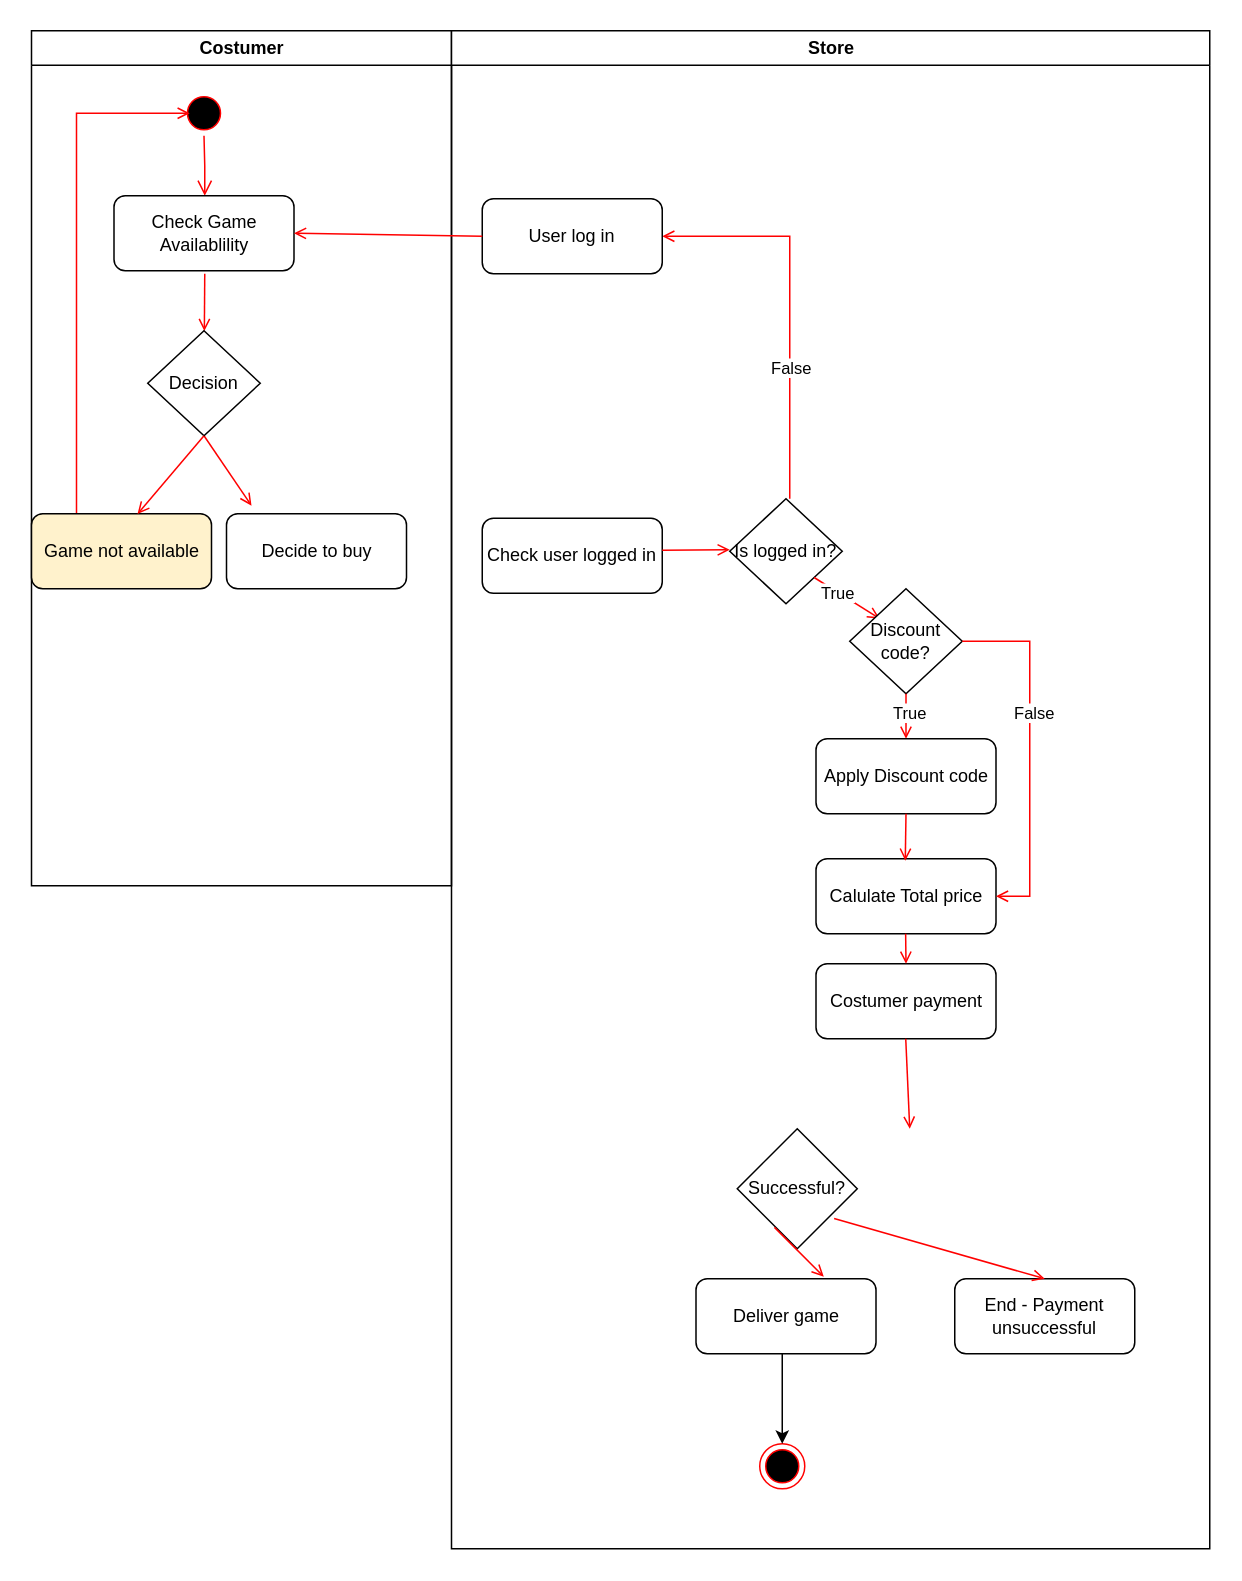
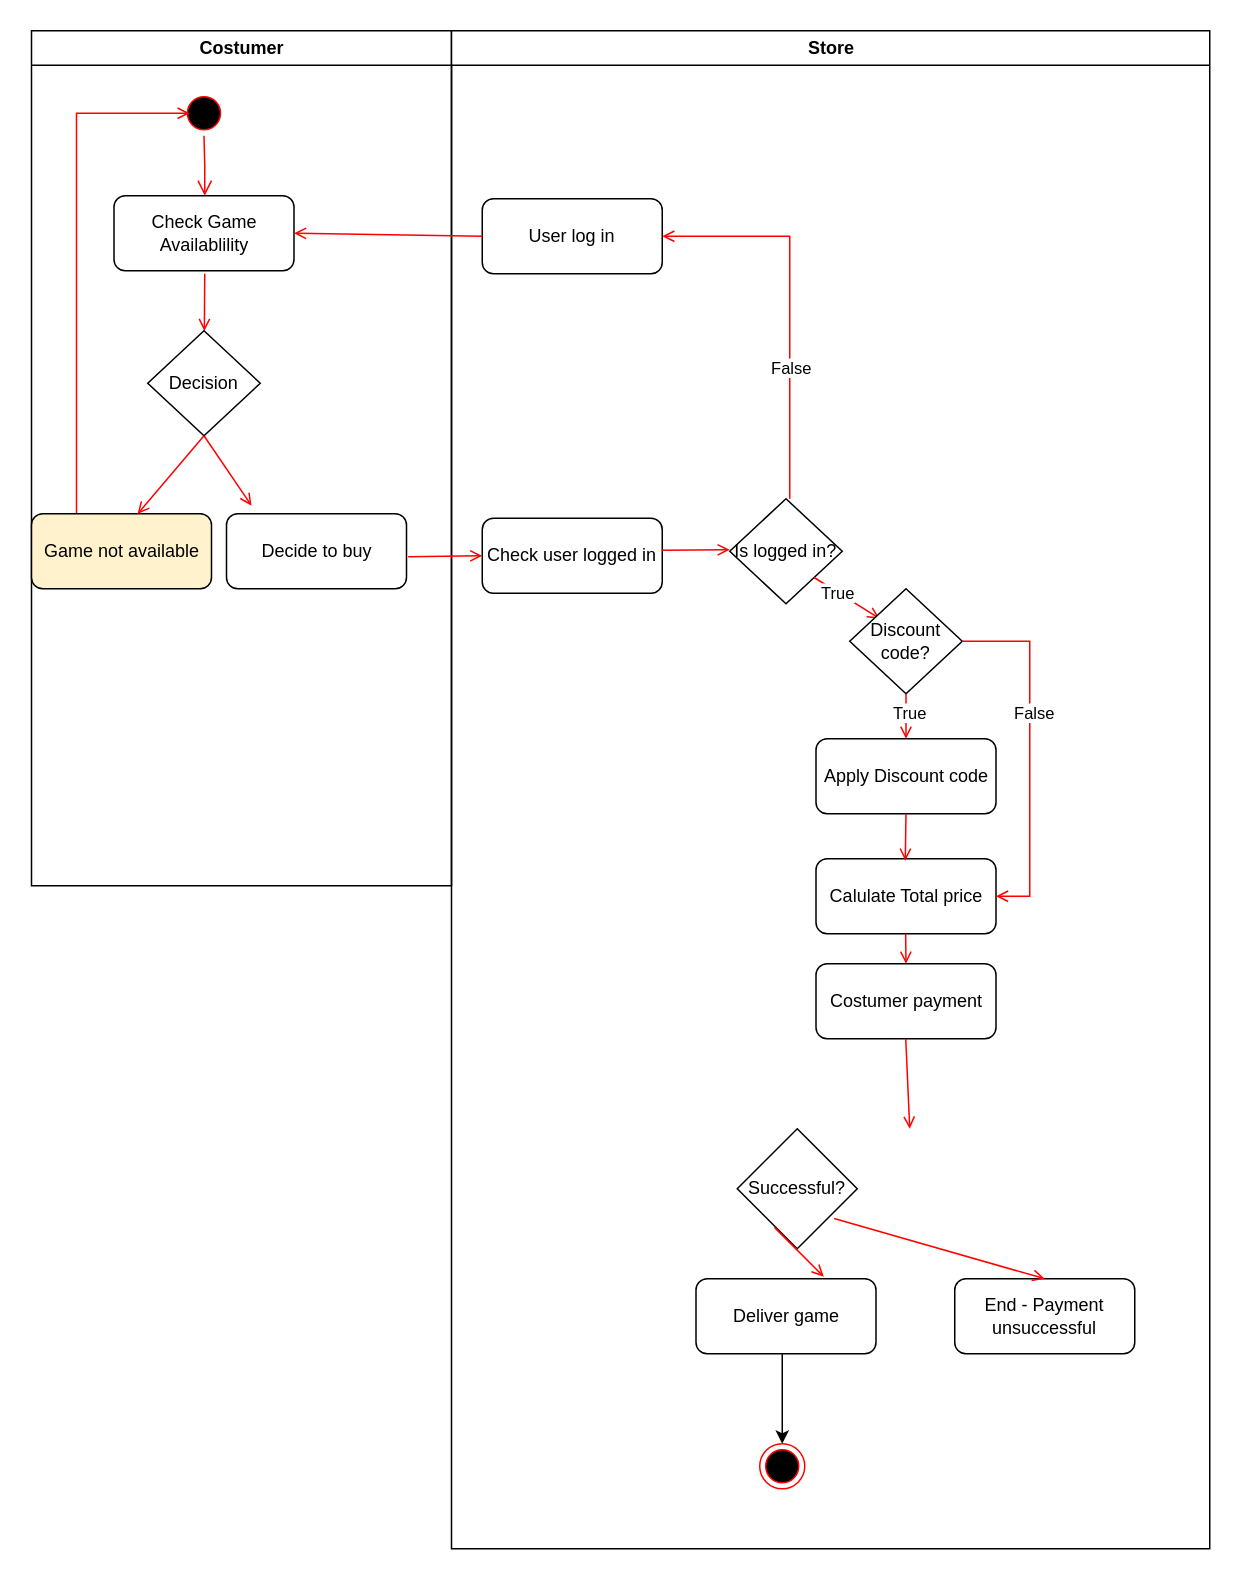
  <mxCell id="0" />
  <mxCell id="1" parent="0" />
  <mxCell id="2" value="Costumer" style="swimlane;whiteSpace=wrap" parent="1" vertex="1"><mxGeometry x="20.5" y="20" width="280" height="570" as="geometry" /></mxCell>
  <mxCell id="3" value="" style="ellipse;shape=startState;fillColor=#000000;strokeColor=#ff0000;" parent="2" vertex="1"><mxGeometry x="100" y="40" width="30" height="30" as="geometry" /></mxCell>
  <mxCell id="4" value="" style="edgeStyle=elbowEdgeStyle;elbow=horizontal;verticalAlign=bottom;endArrow=open;endSize=8;strokeColor=#FF0000;endFill=1;rounded=0" parent="2" source="9" edge="1"><mxGeometry x="100" y="40" as="geometry"><mxPoint x="115.5" y="110" as="targetPoint" /></mxGeometry></mxCell>
  <mxCell id="5" value="" style="endArrow=open;strokeColor=#FF0000;endFill=1;rounded=0" parent="2" source="11" edge="1"><mxGeometry relative="1" as="geometry"><mxPoint x="115" y="160" as="sourcePoint" /><mxPoint x="115" y="220" as="targetPoint" /></mxGeometry></mxCell>
  <mxCell id="6" value="" style="endArrow=open;strokeColor=#FF0000;endFill=1;rounded=0;entryX=0.139;entryY=-0.108;entryDx=0;entryDy=0;entryPerimeter=0;" parent="2" target="43" edge="1"><mxGeometry relative="1" as="geometry"><mxPoint x="115" y="270" as="sourcePoint" /><mxPoint x="115" y="325" as="targetPoint" /></mxGeometry></mxCell>
  <mxCell id="7" value="" style="edgeStyle=elbowEdgeStyle;elbow=horizontal;strokeColor=#FF0000;endArrow=open;endFill=1;rounded=0;exitX=0.25;exitY=0;exitDx=0;exitDy=0;" parent="2" source="12" edge="1"><mxGeometry width="100" height="100" relative="1" as="geometry"><mxPoint x="60" y="350" as="sourcePoint" /><mxPoint x="105.5" y="55" as="targetPoint" /><Array as="points"><mxPoint x="30" y="250" /></Array></mxGeometry></mxCell>
  <mxCell id="8" value="" style="edgeStyle=elbowEdgeStyle;elbow=horizontal;verticalAlign=bottom;endArrow=open;endSize=8;strokeColor=#FF0000;endFill=1;rounded=0" edge="1" parent="2" source="3" target="9"><mxGeometry x="100" y="40" as="geometry"><mxPoint x="280" y="238" as="targetPoint" /><mxPoint x="279.5" y="198" as="sourcePoint" /></mxGeometry></mxCell>
  <mxCell id="9" value="Check Game Availablility" style="rounded=1;whiteSpace=wrap;html=1;" vertex="1" parent="2"><mxGeometry x="55" y="110" width="120" height="50" as="geometry" /></mxCell>
  <mxCell id="10" value="" style="endArrow=open;strokeColor=#FF0000;endFill=1;rounded=0" edge="1" parent="2" target="11"><mxGeometry relative="1" as="geometry"><mxPoint x="115.5" y="162" as="sourcePoint" /><mxPoint x="279.5" y="348" as="targetPoint" /></mxGeometry></mxCell>
  <mxCell id="11" value="Decision" style="rhombus;whiteSpace=wrap;html=1;" vertex="1" parent="2"><mxGeometry x="77.5" y="200" width="75" height="70" as="geometry" /></mxCell>
  <mxCell id="12" value="Game not available" style="rounded=1;whiteSpace=wrap;html=1;fillColor=#fff2cc;" vertex="1" parent="2"><mxGeometry y="322" width="120" height="50" as="geometry" /></mxCell>
  <mxCell id="13" value="" style="endArrow=open;strokeColor=#FF0000;endFill=1;rounded=0;entryX=0.589;entryY=0.004;entryDx=0;entryDy=0;exitX=0.5;exitY=1;exitDx=0;exitDy=0;entryPerimeter=0;" edge="1" parent="2" source="11" target="12"><mxGeometry relative="1" as="geometry"><mxPoint x="69" y="259" as="sourcePoint" /><mxPoint x="120" y="311" as="targetPoint" /></mxGeometry></mxCell>
  <mxCell id="14" value="Store" style="swimlane;whiteSpace=wrap" parent="1" vertex="1"><mxGeometry x="300.5" y="20" width="505.5" height="1012" as="geometry" /></mxCell>
  <mxCell id="15" value="Check user logged in" style="rounded=1;whiteSpace=wrap;html=1;" vertex="1" parent="14"><mxGeometry x="20.5" y="325" width="120" height="50" as="geometry" /></mxCell>
  <mxCell id="16" value="" style="ellipse;shape=endState;fillColor=#000000;strokeColor=#ff0000" parent="14" vertex="1"><mxGeometry x="205.5" y="942" width="30" height="30" as="geometry" /></mxCell>
  <mxCell id="17" value="Is logged in?" style="rhombus;whiteSpace=wrap;html=1;" vertex="1" parent="14"><mxGeometry x="185.5" y="312" width="75" height="70" as="geometry" /></mxCell>
  <mxCell id="18" value="" style="endArrow=open;strokeColor=#FF0000;endFill=1;rounded=0;exitX=1;exitY=0.5;exitDx=0;exitDy=0;" edge="1" parent="14"><mxGeometry relative="1" as="geometry"><mxPoint x="140.5" y="346.29" as="sourcePoint" /><mxPoint x="185.5" y="346" as="targetPoint" /></mxGeometry></mxCell>
  <mxCell id="19" value="" style="endArrow=open;strokeColor=#FF0000;endFill=1;rounded=0;entryX=1;entryY=0.5;entryDx=0;entryDy=0;" edge="1" parent="14" target="23"><mxGeometry relative="1" as="geometry"><mxPoint x="225.5" y="312" as="sourcePoint" /><mxPoint x="235.5" y="132" as="targetPoint" /><Array as="points"><mxPoint x="225.5" y="137" /></Array></mxGeometry></mxCell>
  <mxCell id="20" value="False" style="edgeLabel;html=1;align=center;verticalAlign=middle;resizable=0;points=[];" vertex="1" connectable="0" parent="19"><mxGeometry x="-0.32" relative="1" as="geometry"><mxPoint as="offset" /></mxGeometry></mxCell>
  <mxCell id="21" value="" style="endArrow=open;strokeColor=#FF0000;endFill=1;rounded=0;exitX=1;exitY=1;exitDx=0;exitDy=0;" edge="1" parent="14" source="17"><mxGeometry relative="1" as="geometry"><mxPoint x="260.5" y="404.78" as="sourcePoint" /><mxPoint x="285.5" y="392" as="targetPoint" /></mxGeometry></mxCell>
  <mxCell id="22" value="True" style="edgeLabel;html=1;align=center;verticalAlign=middle;resizable=0;points=[];" vertex="1" connectable="0" parent="21"><mxGeometry x="-0.32" relative="1" as="geometry"><mxPoint as="offset" /></mxGeometry></mxCell>
  <mxCell id="23" value="User log in" style="rounded=1;whiteSpace=wrap;html=1;" vertex="1" parent="14"><mxGeometry x="20.5" y="112" width="120" height="50" as="geometry" /></mxCell>
  <mxCell id="24" value="Discount code?" style="rhombus;whiteSpace=wrap;html=1;" vertex="1" parent="14"><mxGeometry x="265.5" y="372" width="75" height="70" as="geometry" /></mxCell>
  <mxCell id="25" value="" style="endArrow=open;strokeColor=#FF0000;endFill=1;rounded=0;exitX=0.5;exitY=1;exitDx=0;exitDy=0;entryX=0.5;entryY=0;entryDx=0;entryDy=0;" edge="1" parent="14" source="24" target="27"><mxGeometry relative="1" as="geometry"><mxPoint x="215.5" y="472.29" as="sourcePoint" /><mxPoint x="260.5" y="472" as="targetPoint" /></mxGeometry></mxCell>
  <mxCell id="26" value="True" style="edgeLabel;html=1;align=center;verticalAlign=middle;resizable=0;points=[];" vertex="1" connectable="0" parent="25"><mxGeometry x="-0.222" y="2" relative="1" as="geometry"><mxPoint as="offset" /></mxGeometry></mxCell>
  <mxCell id="27" value="Apply Discount code" style="rounded=1;whiteSpace=wrap;html=1;" vertex="1" parent="14"><mxGeometry x="243" y="472" width="120" height="50" as="geometry" /></mxCell>
  <mxCell id="28" value="Calulate Total price" style="rounded=1;whiteSpace=wrap;html=1;" vertex="1" parent="14"><mxGeometry x="243" y="552" width="120" height="50" as="geometry" /></mxCell>
  <mxCell id="29" value="" style="endArrow=open;strokeColor=#FF0000;endFill=1;rounded=0;exitX=0.5;exitY=1;exitDx=0;exitDy=0;entryX=0.496;entryY=0.027;entryDx=0;entryDy=0;entryPerimeter=0;" edge="1" parent="14" source="27" target="28"><mxGeometry relative="1" as="geometry"><mxPoint x="302.9" y="522" as="sourcePoint" /><mxPoint x="302.9" y="552" as="targetPoint" /></mxGeometry></mxCell>
  <mxCell id="30" value="" style="endArrow=open;strokeColor=#FF0000;endFill=1;rounded=0;exitX=1;exitY=0.5;exitDx=0;exitDy=0;entryX=1;entryY=0.5;entryDx=0;entryDy=0;" edge="1" parent="14" source="24" target="28"><mxGeometry relative="1" as="geometry"><mxPoint x="303" y="446" as="sourcePoint" /><mxPoint x="355.5" y="562" as="targetPoint" /><Array as="points"><mxPoint x="385.5" y="407" /><mxPoint x="385.5" y="577" /></Array></mxGeometry></mxCell>
  <mxCell id="31" value="False" style="edgeLabel;html=1;align=center;verticalAlign=middle;resizable=0;points=[];" vertex="1" connectable="0" parent="30"><mxGeometry x="-0.222" y="2" relative="1" as="geometry"><mxPoint as="offset" /></mxGeometry></mxCell>
  <mxCell id="32" value="Costumer payment" style="rounded=1;whiteSpace=wrap;html=1;" vertex="1" parent="14"><mxGeometry x="243" y="622" width="120" height="50" as="geometry" /></mxCell>
  <mxCell id="33" value="" style="endArrow=open;strokeColor=#FF0000;endFill=1;rounded=0;exitX=0.5;exitY=1;exitDx=0;exitDy=0;entryX=0.5;entryY=0;entryDx=0;entryDy=0;" edge="1" parent="14" target="32"><mxGeometry relative="1" as="geometry"><mxPoint x="302.76" y="602" as="sourcePoint" /><mxPoint x="302.76" y="633" as="targetPoint" /></mxGeometry></mxCell>
  <mxCell id="34" value="Successful?" style="rhombus;whiteSpace=wrap;html=1;" vertex="1" parent="14"><mxGeometry x="190.5" y="732" width="80" height="80" as="geometry" /></mxCell>
  <mxCell id="35" value="" style="endArrow=open;strokeColor=#FF0000;endFill=1;rounded=0;exitX=0.5;exitY=1;exitDx=0;exitDy=0;" edge="1" parent="14"><mxGeometry relative="1" as="geometry"><mxPoint x="302.83" y="672" as="sourcePoint" /><mxPoint x="305.5" y="732" as="targetPoint" /></mxGeometry></mxCell>
  <mxCell id="36" style="edgeStyle=orthogonalEdgeStyle;rounded=0;orthogonalLoop=1;jettySize=auto;html=1;entryX=0.5;entryY=0;entryDx=0;entryDy=0;" edge="1" parent="14" source="37" target="16"><mxGeometry relative="1" as="geometry"><Array as="points"><mxPoint x="221" y="912" /></Array></mxGeometry></mxCell>
  <mxCell id="37" value="Deliver game" style="rounded=1;whiteSpace=wrap;html=1;" vertex="1" parent="14"><mxGeometry x="163" y="832" width="120" height="50" as="geometry" /></mxCell>
  <mxCell id="38" value="" style="endArrow=open;strokeColor=#FF0000;endFill=1;rounded=0;exitX=0.31;exitY=0.822;exitDx=0;exitDy=0;entryX=0.71;entryY=-0.027;entryDx=0;entryDy=0;entryPerimeter=0;exitPerimeter=0;" edge="1" parent="14" source="34" target="37"><mxGeometry relative="1" as="geometry"><mxPoint x="295.5" y="792" as="sourcePoint" /><mxPoint x="298.17" y="852" as="targetPoint" /></mxGeometry></mxCell>
  <mxCell id="39" value="End - Payment unsuccessful" style="rounded=1;whiteSpace=wrap;html=1;" vertex="1" parent="14"><mxGeometry x="335.5" y="832" width="120" height="50" as="geometry" /></mxCell>
  <mxCell id="40" value="" style="endArrow=open;strokeColor=#FF0000;endFill=1;rounded=0;exitX=0.807;exitY=0.748;exitDx=0;exitDy=0;entryX=0.5;entryY=0;entryDx=0;entryDy=0;exitPerimeter=0;" edge="1" parent="14" source="34" target="39"><mxGeometry relative="1" as="geometry"><mxPoint x="357.5" y="799" as="sourcePoint" /><mxPoint x="315.5" y="832" as="targetPoint" /></mxGeometry></mxCell>
+ <mxCell id="41" value="" style="endArrow=open;strokeColor=#FF0000;endFill=1;rounded=0;exitX=1.009;exitY=0.573;exitDx=0;exitDy=0;exitPerimeter=0;entryX=0;entryY=0.5;entryDx=0;entryDy=0;" parent="1" source="43" target="15" edge="1"><mxGeometry relative="1" as="geometry"><mxPoint x="190.5" y="370" as="sourcePoint" /><mxPoint x="316" y="371" as="targetPoint" /></mxGeometry></mxCell>
  <mxCell id="42" value="" style="endArrow=open;strokeColor=#FF0000;endFill=1;rounded=0" edge="1" parent="1" target="43"><mxGeometry relative="1" as="geometry"><mxPoint x="190.5" y="370" as="sourcePoint" /><mxPoint x="321" y="370" as="targetPoint" /></mxGeometry></mxCell>
  <mxCell id="43" value="Decide to buy" style="rounded=1;whiteSpace=wrap;html=1;" vertex="1" parent="1"><mxGeometry x="150.5" y="342" width="120" height="50" as="geometry" /></mxCell>
  <mxCell id="44" value="" style="endArrow=open;strokeColor=#FF0000;endFill=1;rounded=0;entryX=1;entryY=0.5;entryDx=0;entryDy=0;exitX=0;exitY=0.5;exitDx=0;exitDy=0;" edge="1" parent="1" source="23" target="9"><mxGeometry relative="1" as="geometry"><mxPoint x="270.5" y="265" as="sourcePoint" /><mxPoint x="186" y="90" as="targetPoint" /><Array as="points" /></mxGeometry></mxCell>
